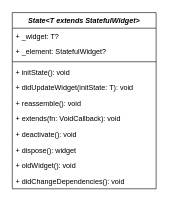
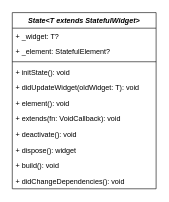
  <mxCell id="0" />
  <mxCell id="1" parent="0" />
  <mxCell id="2" value="State&lt;T extends StatefulWidget&gt;" style="swimlane;fontStyle=3;align=center;verticalAlign=top;childLayout=stackLayout;horizontal=1;startSize=26;horizontalStack=0;resizeParent=1;resizeParentMax=0;resizeLast=0;collapsible=1;marginBottom=0;" vertex="1" parent="1"><mxGeometry x="20" y="20" width="240" height="294" as="geometry" /></mxCell>
  <mxCell id="3" value="+ _widget: T?" style="text;strokeColor=none;fillColor=none;align=left;verticalAlign=top;spacingLeft=4;spacingRight=4;overflow=hidden;rotatable=0;points=[[0,0.5],[1,0.5]];portConstraint=eastwest;" vertex="1" parent="2"><mxGeometry y="26" width="240" height="26" as="geometry" /></mxCell>
- <mxCell id="4" value="+ _element: StatefulWidget?" style="text;strokeColor=none;fillColor=none;align=left;verticalAlign=top;spacingLeft=4;spacingRight=4;overflow=hidden;rotatable=0;points=[[0,0.5],[1,0.5]];portConstraint=eastwest;" vertex="1" parent="2"><mxGeometry y="52" width="240" height="26" as="geometry" /></mxCell>
+ <mxCell id="4" value="+ _element: StatefulElement?" style="text;strokeColor=none;fillColor=none;align=left;verticalAlign=top;spacingLeft=4;spacingRight=4;overflow=hidden;rotatable=0;points=[[0,0.5],[1,0.5]];portConstraint=eastwest;" vertex="1" parent="2"><mxGeometry y="52" width="240" height="26" as="geometry" /></mxCell>
  <mxCell id="5" value="" style="line;strokeWidth=1;fillColor=none;align=left;verticalAlign=middle;spacingTop=-1;spacingLeft=3;spacingRight=3;rotatable=0;labelPosition=right;points=[];portConstraint=eastwest;" vertex="1" parent="2"><mxGeometry y="78" width="240" height="8" as="geometry" /></mxCell>
  <mxCell id="6" value="+ initState(): void" style="text;strokeColor=none;fillColor=none;align=left;verticalAlign=top;spacingLeft=4;spacingRight=4;overflow=hidden;rotatable=0;points=[[0,0.5],[1,0.5]];portConstraint=eastwest;" vertex="1" parent="2"><mxGeometry y="86" width="240" height="26" as="geometry" /></mxCell>
- <mxCell id="7" value="+ didUpdateWidget(initState: T): void" style="text;strokeColor=none;fillColor=none;align=left;verticalAlign=top;spacingLeft=4;spacingRight=4;overflow=hidden;rotatable=0;points=[[0,0.5],[1,0.5]];portConstraint=eastwest;" vertex="1" parent="2"><mxGeometry y="112" width="240" height="26" as="geometry" /></mxCell>
- <mxCell id="8" value="+ reassemble(): void" style="text;strokeColor=none;fillColor=none;align=left;verticalAlign=top;spacingLeft=4;spacingRight=4;overflow=hidden;rotatable=0;points=[[0,0.5],[1,0.5]];portConstraint=eastwest;" vertex="1" parent="2"><mxGeometry y="138" width="240" height="26" as="geometry" /></mxCell>
+ <mxCell id="7" value="+ didUpdateWidget(oldWidget: T): void" style="text;strokeColor=none;fillColor=none;align=left;verticalAlign=top;spacingLeft=4;spacingRight=4;overflow=hidden;rotatable=0;points=[[0,0.5],[1,0.5]];portConstraint=eastwest;" vertex="1" parent="2"><mxGeometry y="112" width="240" height="26" as="geometry" /></mxCell>
+ <mxCell id="8" value="+ element(): void" style="text;strokeColor=none;fillColor=none;align=left;verticalAlign=top;spacingLeft=4;spacingRight=4;overflow=hidden;rotatable=0;points=[[0,0.5],[1,0.5]];portConstraint=eastwest;" vertex="1" parent="2"><mxGeometry y="138" width="240" height="26" as="geometry" /></mxCell>
  <mxCell id="9" value="+ extends(fn: VoidCallback): void" style="text;strokeColor=none;fillColor=none;align=left;verticalAlign=top;spacingLeft=4;spacingRight=4;overflow=hidden;rotatable=0;points=[[0,0.5],[1,0.5]];portConstraint=eastwest;" vertex="1" parent="2"><mxGeometry y="164" width="240" height="26" as="geometry" /></mxCell>
  <mxCell id="10" value="+ deactivate(): void" style="text;strokeColor=none;fillColor=none;align=left;verticalAlign=top;spacingLeft=4;spacingRight=4;overflow=hidden;rotatable=0;points=[[0,0.5],[1,0.5]];portConstraint=eastwest;" vertex="1" parent="2"><mxGeometry y="190" width="240" height="26" as="geometry" /></mxCell>
  <mxCell id="11" value="+ dispose(): widget" style="text;strokeColor=none;fillColor=none;align=left;verticalAlign=top;spacingLeft=4;spacingRight=4;overflow=hidden;rotatable=0;points=[[0,0.5],[1,0.5]];portConstraint=eastwest;" vertex="1" parent="2"><mxGeometry y="216" width="240" height="26" as="geometry" /></mxCell>
- <mxCell id="12" value="+ oldWidget(): void" style="text;strokeColor=none;fillColor=none;align=left;verticalAlign=top;spacingLeft=4;spacingRight=4;overflow=hidden;rotatable=0;points=[[0,0.5],[1,0.5]];portConstraint=eastwest;" vertex="1" parent="2"><mxGeometry y="242" width="240" height="26" as="geometry" /></mxCell>
+ <mxCell id="12" value="+ build(): void" style="text;strokeColor=none;fillColor=none;align=left;verticalAlign=top;spacingLeft=4;spacingRight=4;overflow=hidden;rotatable=0;points=[[0,0.5],[1,0.5]];portConstraint=eastwest;" vertex="1" parent="2"><mxGeometry y="242" width="240" height="26" as="geometry" /></mxCell>
  <mxCell id="13" value="+ didChangeDependencies(): void" style="text;strokeColor=none;fillColor=none;align=left;verticalAlign=top;spacingLeft=4;spacingRight=4;overflow=hidden;rotatable=0;points=[[0,0.5],[1,0.5]];portConstraint=eastwest;" vertex="1" parent="2"><mxGeometry y="268" width="240" height="26" as="geometry" /></mxCell>
